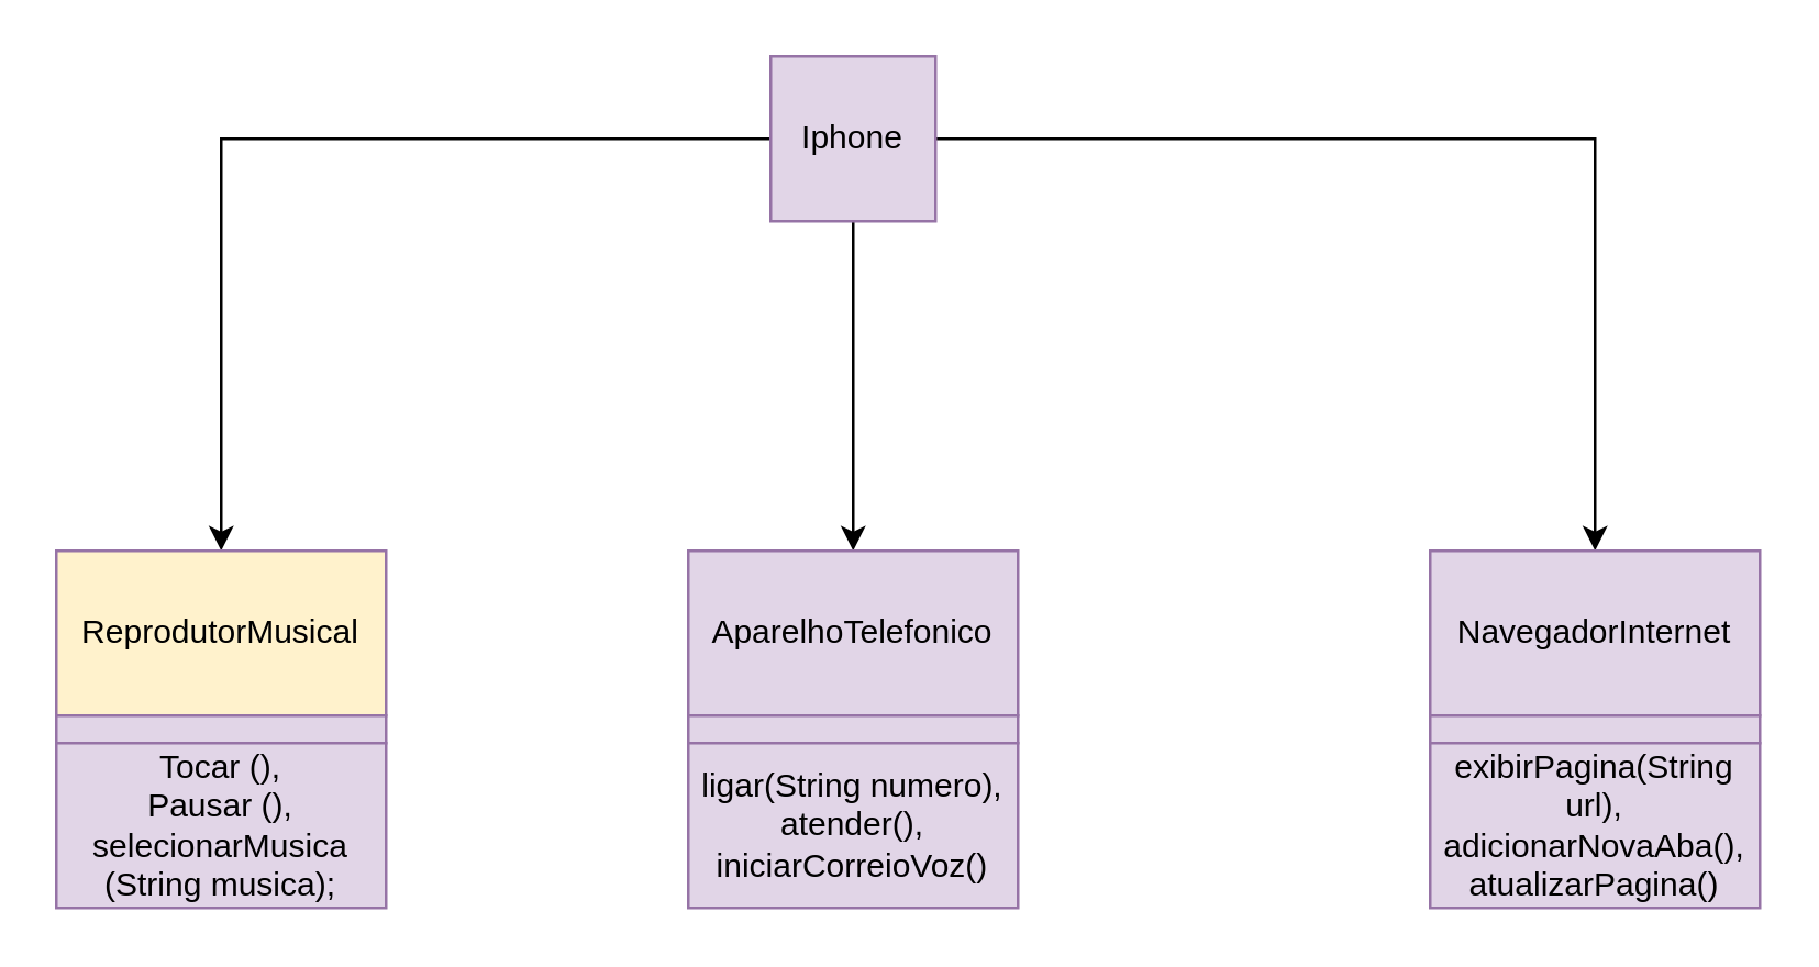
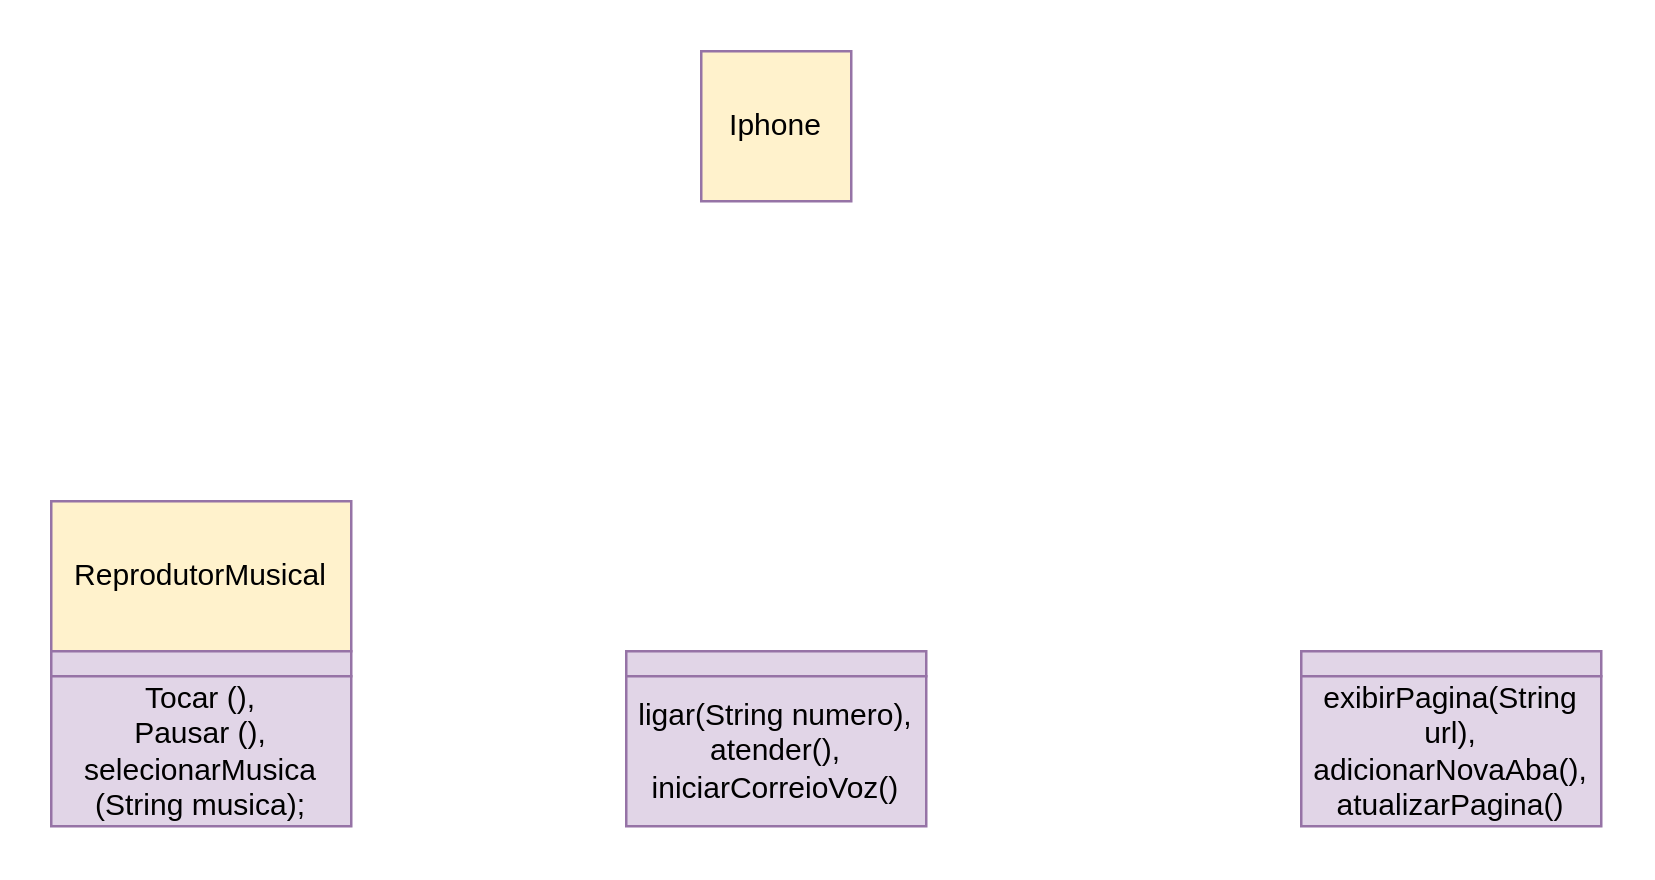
  <mxCell id="0" />
  <mxCell id="1" parent="0" />
- <mxCell id="2" value="" style="edgeStyle=orthogonalEdgeStyle;rounded=0;orthogonalLoop=1;jettySize=auto;html=1;" edge="1" parent="1" source="5" target="6"><mxGeometry relative="1" as="geometry" /></mxCell>
- <mxCell id="3" value="" style="edgeStyle=orthogonalEdgeStyle;rounded=0;orthogonalLoop=1;jettySize=auto;html=1;" edge="1" parent="1" source="5" target="7"><mxGeometry relative="1" as="geometry" /></mxCell>
- <mxCell id="4" value="" style="edgeStyle=orthogonalEdgeStyle;rounded=0;orthogonalLoop=1;jettySize=auto;html=1;" edge="1" parent="1" source="5" target="8"><mxGeometry relative="1" as="geometry" /></mxCell>
- <mxCell id="5" value="Iphone" style="rounded=0;whiteSpace=wrap;html=1;fillColor=#e1d5e7;strokeColor=#9673a6;" vertex="1" parent="1"><mxGeometry x="280" y="20" width="60" height="60" as="geometry" /></mxCell>
+ <mxCell id="5" value="Iphone" style="rounded=0;whiteSpace=wrap;html=1;fillColor=#fff2cc;strokeColor=#9673a6;" vertex="1" parent="1"><mxGeometry x="280" y="20" width="60" height="60" as="geometry" /></mxCell>
  <mxCell id="6" value="ReprodutorMusical" style="whiteSpace=wrap;html=1;fillColor=#fff2cc;strokeColor=#9673a6;rounded=0;" vertex="1" parent="1"><mxGeometry x="20" y="200" width="120" height="60" as="geometry" /></mxCell>
- <mxCell id="7" value="AparelhoTelefonico" style="whiteSpace=wrap;html=1;fillColor=#e1d5e7;strokeColor=#9673a6;rounded=0;" vertex="1" parent="1"><mxGeometry x="250" y="200" width="120" height="60" as="geometry" /></mxCell>
- <mxCell id="8" value="NavegadorInternet" style="whiteSpace=wrap;html=1;fillColor=#e1d5e7;strokeColor=#9673a6;rounded=0;" vertex="1" parent="1"><mxGeometry x="520" y="200" width="120" height="60" as="geometry" /></mxCell>
  <mxCell id="9" value="" style="rounded=0;whiteSpace=wrap;html=1;fillColor=#e1d5e7;strokeColor=#9673a6;" vertex="1" parent="1"><mxGeometry x="20" y="260" width="120" height="10" as="geometry" /></mxCell>
  <mxCell id="10" value="Tocar (),&lt;div&gt;Pausar (),&lt;br&gt;selecionarMusica&lt;/div&gt;&lt;div&gt;(String musica);&lt;/div&gt;" style="rounded=0;whiteSpace=wrap;html=1;fillColor=#e1d5e7;strokeColor=#9673a6;" vertex="1" parent="1"><mxGeometry x="20" y="270" width="120" height="60" as="geometry" /></mxCell>
  <mxCell id="11" value="" style="rounded=0;whiteSpace=wrap;html=1;fillColor=#e1d5e7;strokeColor=#9673a6;" vertex="1" parent="1"><mxGeometry x="250" y="260" width="120" height="10" as="geometry" /></mxCell>
  <mxCell id="12" value="ligar(String numero),&lt;div&gt;atender(),&lt;/div&gt;&lt;div&gt;iniciarCorreioVoz()&lt;/div&gt;" style="rounded=0;whiteSpace=wrap;html=1;fillColor=#e1d5e7;strokeColor=#9673a6;" vertex="1" parent="1"><mxGeometry x="250" y="270" width="120" height="60" as="geometry" /></mxCell>
  <mxCell id="13" value="" style="rounded=0;whiteSpace=wrap;html=1;fillColor=#e1d5e7;strokeColor=#9673a6;" vertex="1" parent="1"><mxGeometry x="520" y="260" width="120" height="10" as="geometry" /></mxCell>
  <mxCell id="14" value="exibirPagina(String url),&lt;div&gt;adicionarNovaAba(),&lt;/div&gt;&lt;div&gt;atualizarPagina()&lt;/div&gt;" style="rounded=0;whiteSpace=wrap;html=1;fillColor=#e1d5e7;strokeColor=#9673a6;" vertex="1" parent="1"><mxGeometry x="520" y="270" width="120" height="60" as="geometry" /></mxCell>
